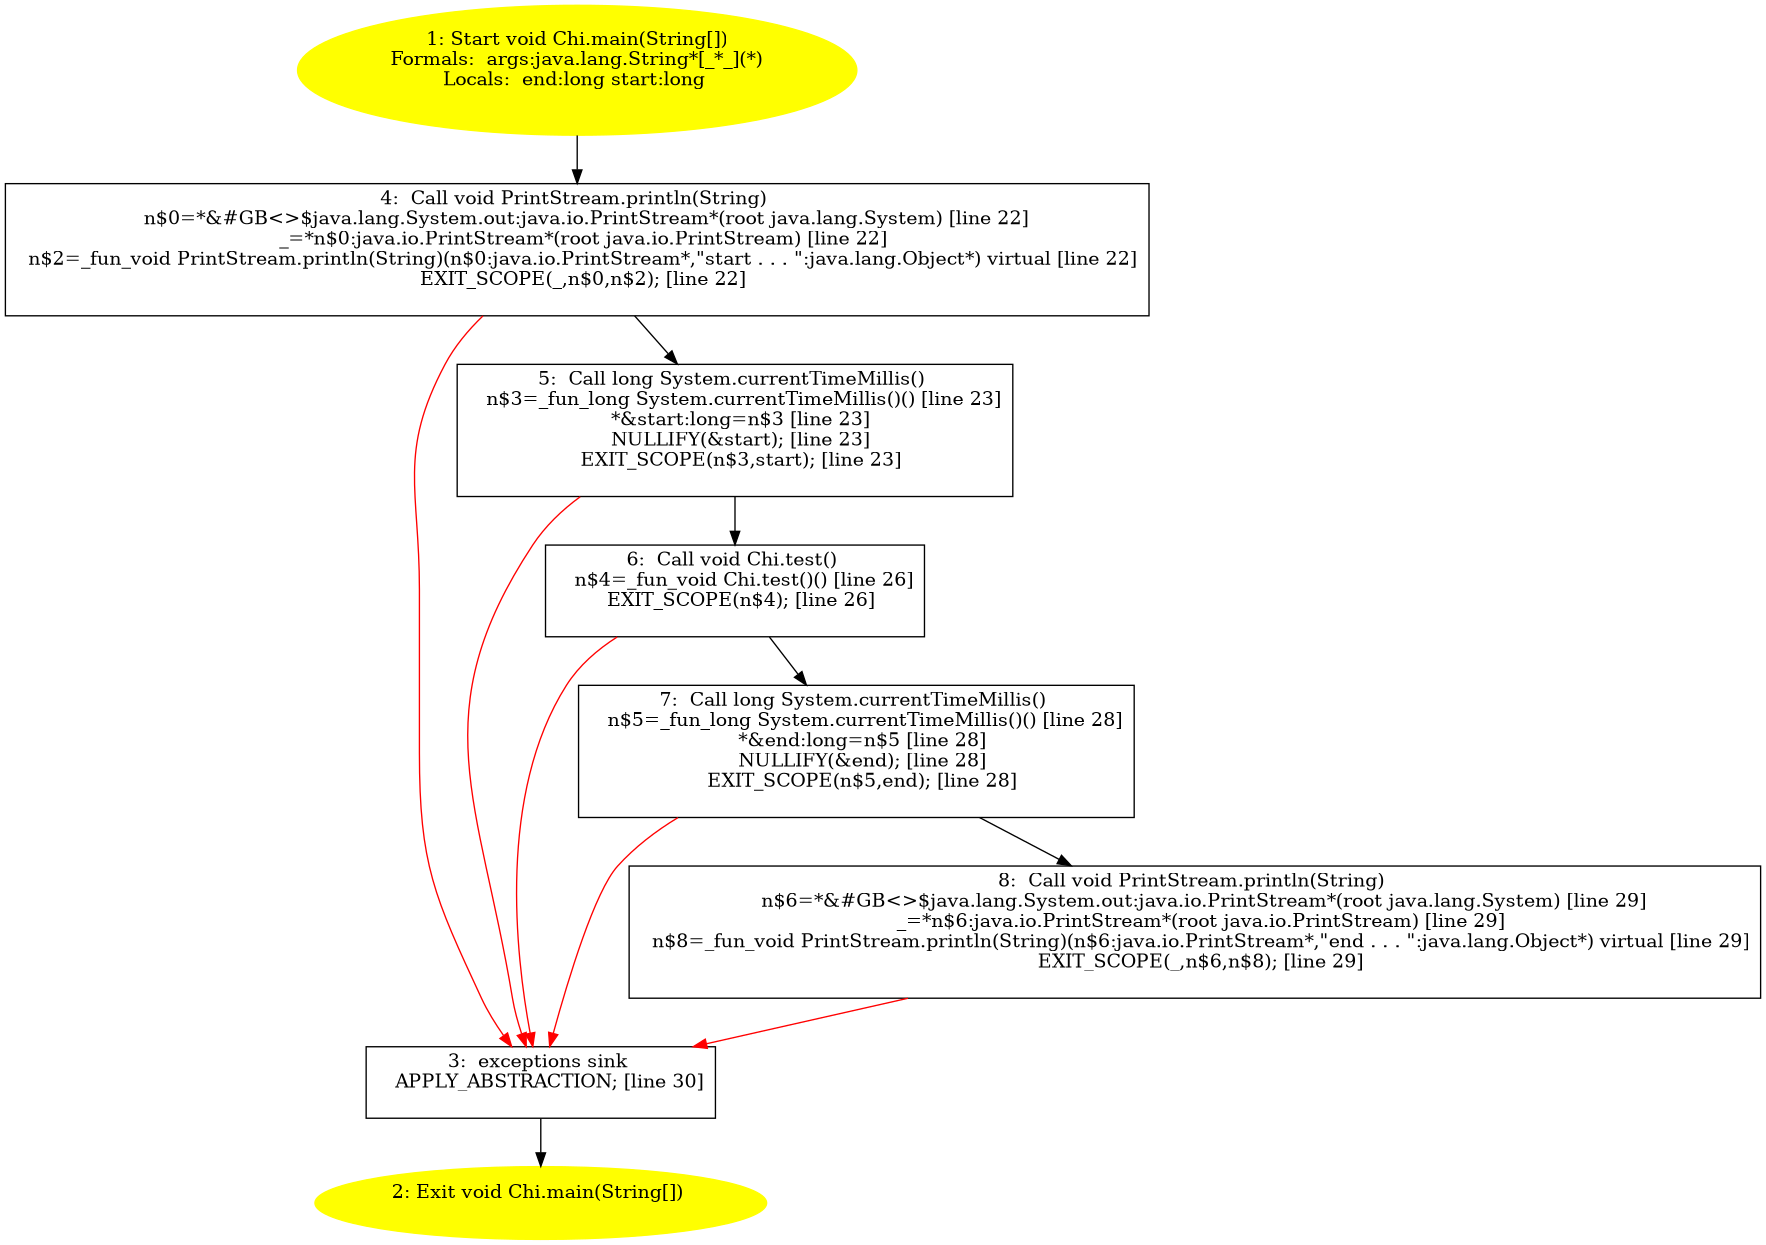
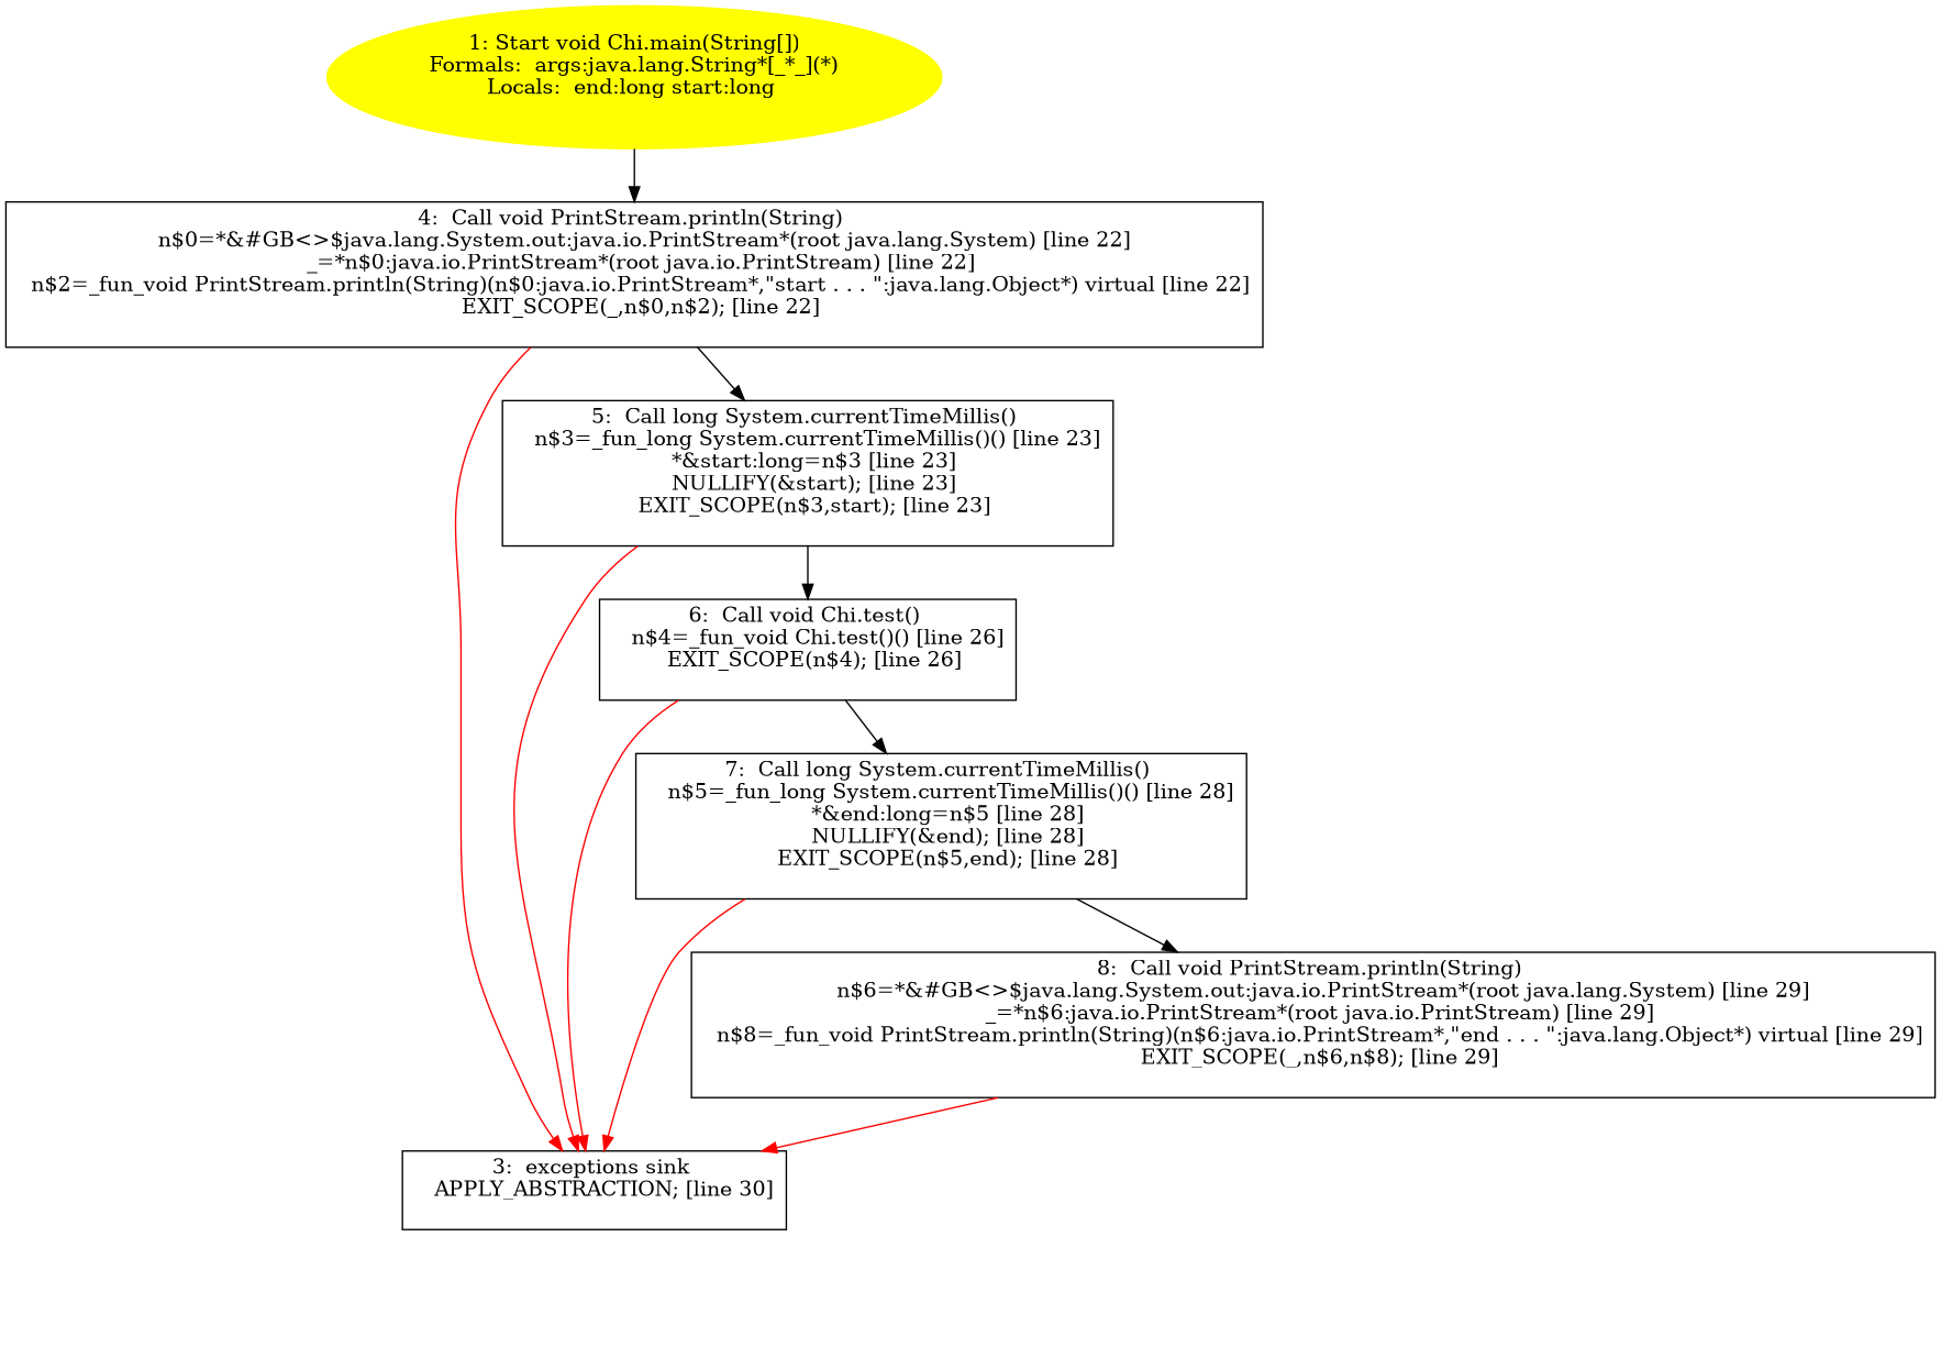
  digraph {
    node [shape=box]
    n1 [color=yellow label="1: Start void Chi.main(String[])\nFormals:  args:java.lang.String*[_*_](*)\nLocals:  end:long start:long \n  " style=filled shape=""]
    n2 [label="4:  Call void PrintStream.println(String) \n   n$0=*&#GB<>$java.lang.System.out:java.io.PrintStream*(root java.lang.System) [line 22]\n  _=*n$0:java.io.PrintStream*(root java.io.PrintStream) [line 22]\n  n$2=_fun_void PrintStream.println(String)(n$0:java.io.PrintStream*,\"start . . . \":java.lang.Object*) virtual [line 22]\n  EXIT_SCOPE(_,n$0,n$2); [line 22]\n "]
    n3 [label="3:  exceptions sink \n   APPLY_ABSTRACTION; [line 30]\n "]
    n4 [label="5:  Call long System.currentTimeMillis() \n   n$3=_fun_long System.currentTimeMillis()() [line 23]\n  *&start:long=n$3 [line 23]\n  NULLIFY(&start); [line 23]\n  EXIT_SCOPE(n$3,start); [line 23]\n "]
-   n5 [color=yellow label="2: Exit void Chi.main(String[]) \n  " style=filled shape=""]
    n6 [label="6:  Call void Chi.test() \n   n$4=_fun_void Chi.test()() [line 26]\n  EXIT_SCOPE(n$4); [line 26]\n "]
    n7 [label="7:  Call long System.currentTimeMillis() \n   n$5=_fun_long System.currentTimeMillis()() [line 28]\n  *&end:long=n$5 [line 28]\n  NULLIFY(&end); [line 28]\n  EXIT_SCOPE(n$5,end); [line 28]\n "]
    n8 [label="8:  Call void PrintStream.println(String) \n   n$6=*&#GB<>$java.lang.System.out:java.io.PrintStream*(root java.lang.System) [line 29]\n  _=*n$6:java.io.PrintStream*(root java.io.PrintStream) [line 29]\n  n$8=_fun_void PrintStream.println(String)(n$6:java.io.PrintStream*,\"end . . . \":java.lang.Object*) virtual [line 29]\n  EXIT_SCOPE(_,n$6,n$8); [line 29]\n "]
    n1 -> n2
    n2 -> n3 [color=red]
    n2 -> n4
-   n3 -> n5
    n4 -> n3 [color=red]
    n4 -> n6
    n6 -> n3 [color=red]
    n6 -> n7
    n7 -> n3 [color=red]
    n7 -> n8
    n8 -> n3 [color=red]
  }
